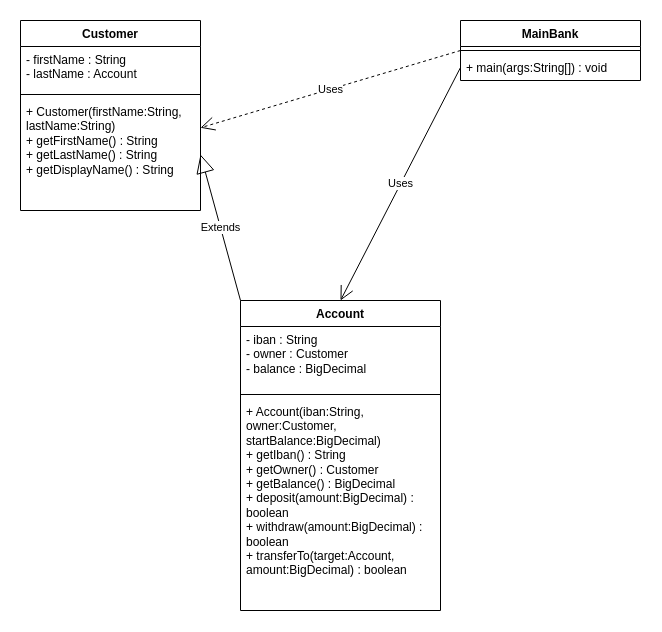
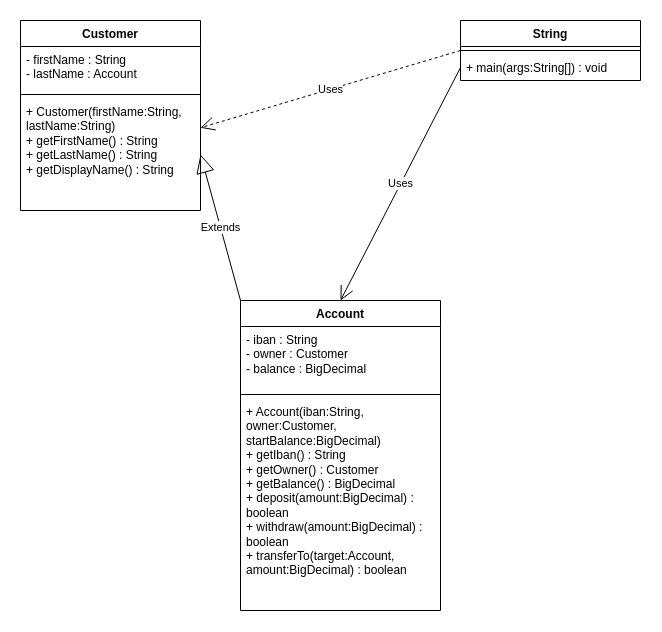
  <mxCell id="0" />
  <mxCell id="1" parent="0" />
  <mxCell id="2" value="Customer" style="swimlane;fontStyle=1;align=center;verticalAlign=top;childLayout=stackLayout;horizontal=1;startSize=26;horizontalStack=0;resizeParent=1;resizeParentMax=0;resizeLast=0;collapsible=1;marginBottom=0;whiteSpace=wrap;html=1;" vertex="1" parent="1"><mxGeometry x="20" y="20" width="180" height="190" as="geometry" /></mxCell>
  <mxCell id="3" value="- firstName : String&lt;br/&gt;- lastName : Account" style="text;strokeColor=none;fillColor=none;align=left;verticalAlign=top;spacingLeft=4;spacingRight=4;overflow=hidden;rotatable=0;points=[[0,0.5],[1,0.5]];portConstraint=eastwest;whiteSpace=wrap;html=1;" vertex="1" parent="2"><mxGeometry y="26" width="180" height="44" as="geometry" /></mxCell>
  <mxCell id="4" value="" style="line;strokeWidth=1;fillColor=none;align=left;verticalAlign=middle;spacingTop=-1;spacingLeft=3;spacingRight=3;rotatable=0;labelPosition=right;points=[];portConstraint=eastwest;strokeColor=inherit;" vertex="1" parent="2"><mxGeometry y="70" width="180" height="8" as="geometry" /></mxCell>
  <mxCell id="5" value="+ Customer(firstName:String, lastName:String)&lt;br/&gt;+ getFirstName() : String&lt;br/&gt;+ getLastName() : String&lt;br/&gt;+ getDisplayName() : String" style="text;strokeColor=none;fillColor=none;align=left;verticalAlign=top;spacingLeft=4;spacingRight=4;overflow=hidden;rotatable=0;points=[[0,0.5],[1,0.5]];portConstraint=eastwest;whiteSpace=wrap;html=1;" vertex="1" parent="2"><mxGeometry y="78" width="180" height="112" as="geometry" /></mxCell>
  <mxCell id="6" value="Account" style="swimlane;fontStyle=1;align=center;verticalAlign=top;childLayout=stackLayout;horizontal=1;startSize=26;horizontalStack=0;resizeParent=1;resizeParentMax=0;resizeLast=0;collapsible=1;marginBottom=0;whiteSpace=wrap;html=1;" vertex="1" parent="1"><mxGeometry x="240" y="300" width="200" height="310" as="geometry" /></mxCell>
  <mxCell id="7" value="- iban : String&lt;br/&gt;- owner : Customer&lt;br/&gt;- balance : BigDecimal" style="text;strokeColor=none;fillColor=none;align=left;verticalAlign=top;spacingLeft=4;spacingRight=4;overflow=hidden;rotatable=0;points=[[0,0.5],[1,0.5]];portConstraint=eastwest;whiteSpace=wrap;html=1;" vertex="1" parent="6"><mxGeometry y="26" width="200" height="64" as="geometry" /></mxCell>
  <mxCell id="8" value="" style="line;strokeWidth=1;fillColor=none;align=left;verticalAlign=middle;spacingTop=-1;spacingLeft=3;spacingRight=3;rotatable=0;labelPosition=right;points=[];portConstraint=eastwest;strokeColor=inherit;" vertex="1" parent="6"><mxGeometry y="90" width="200" height="8" as="geometry" /></mxCell>
  <mxCell id="9" value="+ Account(iban:String, owner:Customer, startBalance:BigDecimal)&lt;br/&gt;+ getIban() : String&lt;br/&gt;+ getOwner() : Customer&lt;br/&gt;+ getBalance() : BigDecimal&lt;br/&gt;+ deposit(amount:BigDecimal) : boolean&lt;br/&gt;+ withdraw(amount:BigDecimal) : boolean&lt;br/&gt;+ transferTo(target:Account, amount:BigDecimal) : boolean" style="text;strokeColor=none;fillColor=none;align=left;verticalAlign=top;spacingLeft=4;spacingRight=4;overflow=hidden;rotatable=0;points=[[0,0.5],[1,0.5]];portConstraint=eastwest;whiteSpace=wrap;html=1;" vertex="1" parent="6"><mxGeometry y="98" width="200" height="212" as="geometry" /></mxCell>
- <mxCell id="10" value="MainBank" style="swimlane;fontStyle=1;align=center;verticalAlign=top;childLayout=stackLayout;horizontal=1;startSize=26;horizontalStack=0;resizeParent=1;resizeParentMax=0;resizeLast=0;collapsible=1;marginBottom=0;whiteSpace=wrap;html=1;" vertex="1" parent="1"><mxGeometry x="460" y="20" width="180" height="60" as="geometry" /></mxCell>
+ <mxCell id="10" value="String" style="swimlane;fontStyle=1;align=center;verticalAlign=top;childLayout=stackLayout;horizontal=1;startSize=26;horizontalStack=0;resizeParent=1;resizeParentMax=0;resizeLast=0;collapsible=1;marginBottom=0;whiteSpace=wrap;html=1;" vertex="1" parent="1"><mxGeometry x="460" y="20" width="180" height="60" as="geometry" /></mxCell>
  <mxCell id="11" value="" style="line;strokeWidth=1;fillColor=none;align=left;verticalAlign=middle;spacingTop=-1;spacingLeft=3;spacingRight=3;rotatable=0;labelPosition=right;points=[];portConstraint=eastwest;strokeColor=inherit;" vertex="1" parent="10"><mxGeometry y="26" width="180" height="8" as="geometry" /></mxCell>
  <mxCell id="12" value="+ main(args:String[]) : void" style="text;strokeColor=none;fillColor=none;align=left;verticalAlign=top;spacingLeft=4;spacingRight=4;overflow=hidden;rotatable=0;points=[[0,0.5],[1,0.5]];portConstraint=eastwest;whiteSpace=wrap;html=1;" vertex="1" parent="10"><mxGeometry y="34" width="180" height="26" as="geometry" /></mxCell>
  <mxCell id="13" value="Uses" style="endArrow=open;endSize=12;dashed=1;html=1;rounded=0;" edge="1" parent="1" target="5"><mxGeometry width="160" relative="1" as="geometry"><mxPoint x="460" y="50" as="sourcePoint" /><mxPoint x="390" y="450" as="targetPoint" /></mxGeometry></mxCell>
  <mxCell id="14" value="Uses" style="endArrow=open;endSize=12;dashed=0;html=1;rounded=0;exitX=0;exitY=0.5;exitDx=0;exitDy=0;entryX=0.5;entryY=0;entryDx=0;entryDy=0;" edge="1" parent="1" source="12" target="6"><mxGeometry width="160" relative="1" as="geometry"><mxPoint x="720" y="390" as="sourcePoint" /><mxPoint x="460" y="467" as="targetPoint" /></mxGeometry></mxCell>
  <mxCell id="15" value="Extends" style="endArrow=block;endSize=16;endFill=0;html=1;rounded=0;entryX=1;entryY=0.5;entryDx=0;entryDy=0;exitX=0;exitY=0;exitDx=0;exitDy=0;" edge="1" parent="1" source="6" target="5"><mxGeometry width="160" relative="1" as="geometry"><mxPoint x="280" y="270" as="sourcePoint" /><mxPoint x="170" y="350" as="targetPoint" /></mxGeometry></mxCell>
